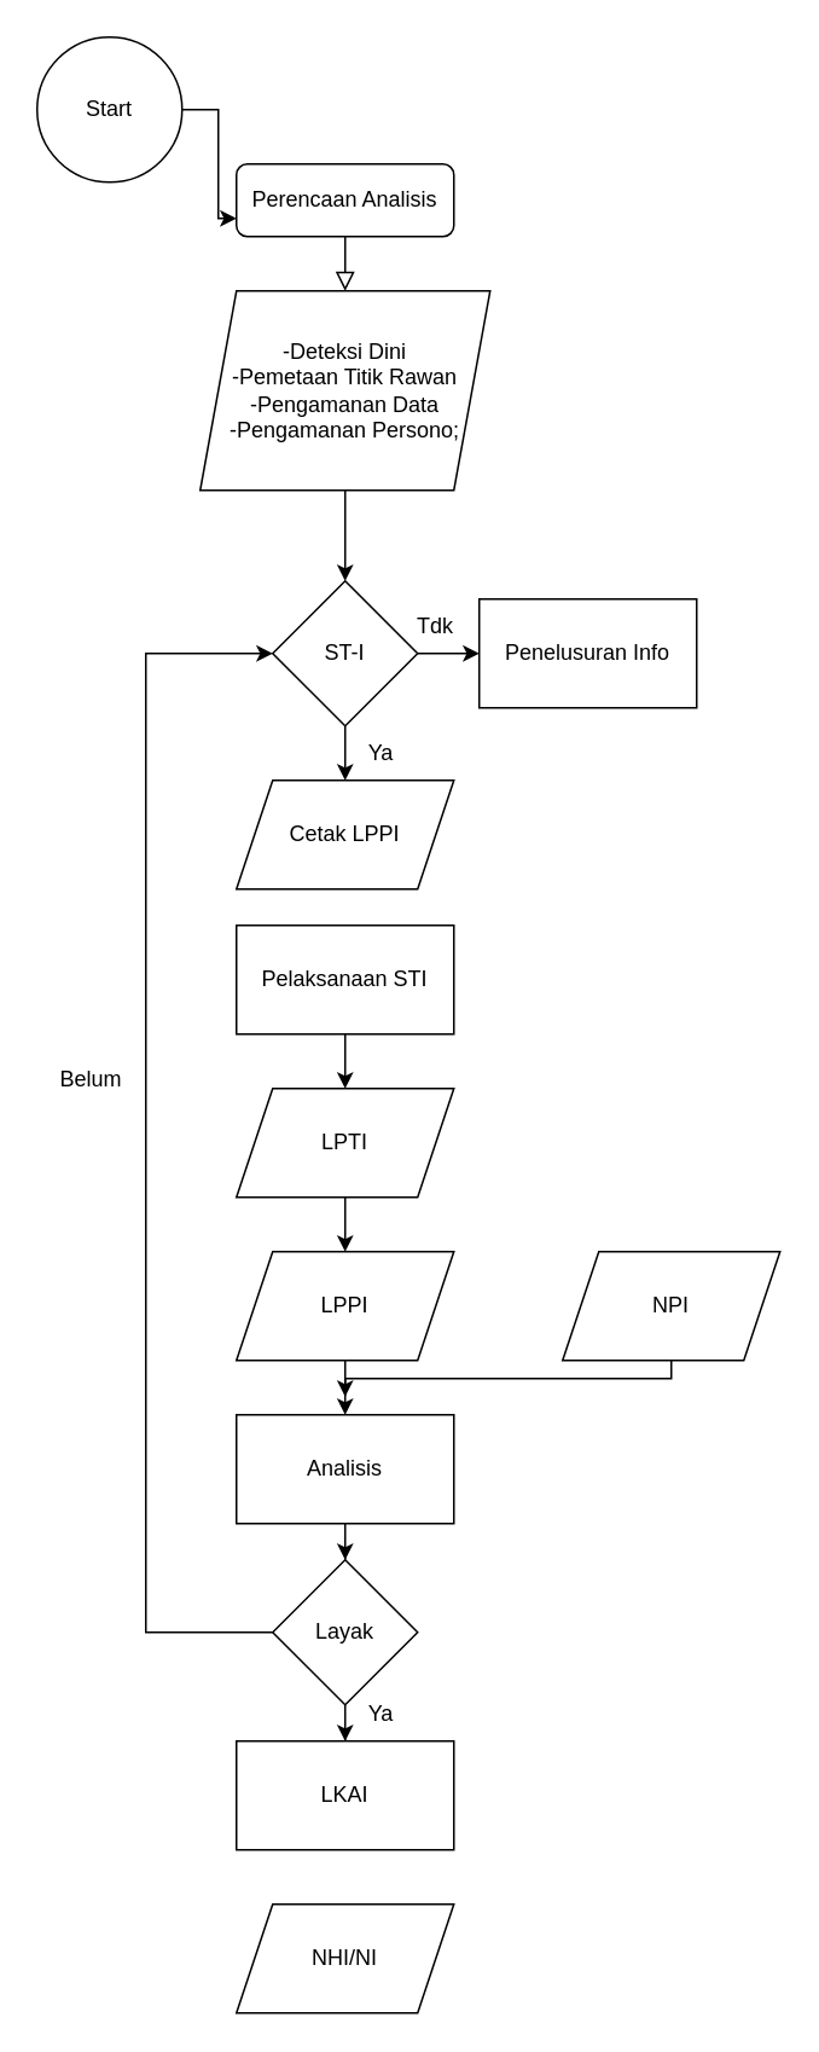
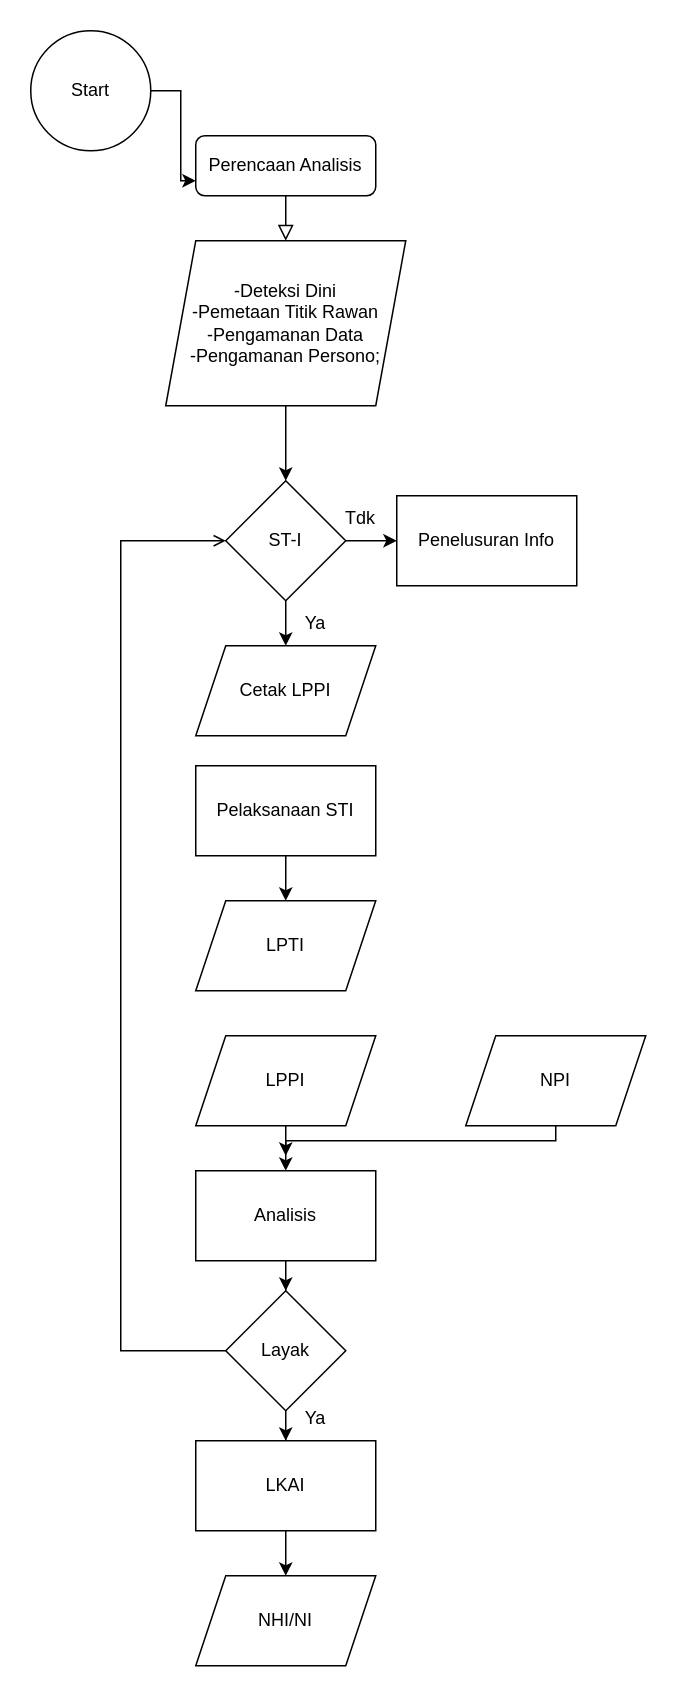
  <mxCell id="0" />
  <mxCell id="1" parent="0" />
  <mxCell id="2" value="" style="rounded=0;html=1;jettySize=auto;orthogonalLoop=1;fontSize=11;endArrow=block;endFill=0;endSize=8;strokeWidth=1;shadow=0;labelBackgroundColor=none;edgeStyle=orthogonalEdgeStyle;" parent="1" source="3" edge="1"><mxGeometry relative="1" as="geometry"><mxPoint x="190" y="160" as="targetPoint" /></mxGeometry></mxCell>
  <mxCell id="3" value="Perencaan Analisis" style="rounded=1;whiteSpace=wrap;html=1;fontSize=12;glass=0;strokeWidth=1;shadow=0;" parent="1" vertex="1"><mxGeometry x="130" y="90" width="120" height="40" as="geometry" /></mxCell>
  <mxCell id="4" style="edgeStyle=orthogonalEdgeStyle;rounded=0;orthogonalLoop=1;jettySize=auto;html=1;entryX=0;entryY=0.75;entryDx=0;entryDy=0;" edge="1" parent="1" source="5" target="3"><mxGeometry relative="1" as="geometry" /></mxCell>
  <mxCell id="5" value="Start" style="ellipse;whiteSpace=wrap;html=1;aspect=fixed;" vertex="1" parent="1"><mxGeometry x="20" y="20" width="80" height="80" as="geometry" /></mxCell>
  <mxCell id="6" value="" style="edgeStyle=orthogonalEdgeStyle;rounded=0;orthogonalLoop=1;jettySize=auto;html=1;" edge="1" parent="1" source="7"><mxGeometry relative="1" as="geometry"><mxPoint x="190" y="320" as="targetPoint" /></mxGeometry></mxCell>
  <mxCell id="7" value="-Deteksi Dini&lt;br&gt;-Pemetaan Titik Rawan&lt;br&gt;-Pengamanan Data&lt;br&gt;-Pengamanan Persono;" style="shape=parallelogram;perimeter=parallelogramPerimeter;whiteSpace=wrap;html=1;fixedSize=1;" vertex="1" parent="1"><mxGeometry x="110" y="160" width="160" height="110" as="geometry" /></mxCell>
  <mxCell id="8" value="" style="edgeStyle=orthogonalEdgeStyle;rounded=0;orthogonalLoop=1;jettySize=auto;html=1;" edge="1" parent="1" source="10" target="11"><mxGeometry relative="1" as="geometry" /></mxCell>
  <mxCell id="9" value="" style="edgeStyle=orthogonalEdgeStyle;rounded=0;orthogonalLoop=1;jettySize=auto;html=1;" edge="1" parent="1" source="10"><mxGeometry relative="1" as="geometry"><mxPoint x="190" y="430" as="targetPoint" /></mxGeometry></mxCell>
  <mxCell id="10" value="ST-I" style="rhombus;whiteSpace=wrap;html=1;" vertex="1" parent="1"><mxGeometry x="150" y="320" width="80" height="80" as="geometry" /></mxCell>
  <mxCell id="11" value="Penelusuran Info" style="whiteSpace=wrap;html=1;" vertex="1" parent="1"><mxGeometry x="264" y="330" width="120" height="60" as="geometry" /></mxCell>
  <mxCell id="12" value="Tdk" style="text;html=1;strokeColor=none;fillColor=none;align=center;verticalAlign=middle;whiteSpace=wrap;rounded=0;" vertex="1" parent="1"><mxGeometry x="210" y="330" width="60" height="30" as="geometry" /></mxCell>
  <mxCell id="13" value="Ya" style="text;html=1;strokeColor=none;fillColor=none;align=center;verticalAlign=middle;whiteSpace=wrap;rounded=0;" vertex="1" parent="1"><mxGeometry x="180" y="400" width="60" height="30" as="geometry" /></mxCell>
  <mxCell id="14" value="Cetak LPPI" style="shape=parallelogram;perimeter=parallelogramPerimeter;whiteSpace=wrap;html=1;fixedSize=1;" vertex="1" parent="1"><mxGeometry x="130" y="430" width="120" height="60" as="geometry" /></mxCell>
  <mxCell id="15" value="" style="edgeStyle=orthogonalEdgeStyle;rounded=0;orthogonalLoop=1;jettySize=auto;html=1;" edge="1" parent="1" source="16"><mxGeometry relative="1" as="geometry"><mxPoint x="190" y="600" as="targetPoint" /></mxGeometry></mxCell>
  <mxCell id="16" value="Pelaksanaan STI" style="whiteSpace=wrap;html=1;" vertex="1" parent="1"><mxGeometry x="130" y="510" width="120" height="60" as="geometry" /></mxCell>
- <mxCell id="17" value="" style="edgeStyle=orthogonalEdgeStyle;rounded=0;orthogonalLoop=1;jettySize=auto;html=1;" edge="1" parent="1" source="18" target="20"><mxGeometry relative="1" as="geometry" /></mxCell>
  <mxCell id="18" value="LPTI" style="shape=parallelogram;perimeter=parallelogramPerimeter;whiteSpace=wrap;html=1;fixedSize=1;" vertex="1" parent="1"><mxGeometry x="130" y="600" width="120" height="60" as="geometry" /></mxCell>
  <mxCell id="19" value="" style="edgeStyle=orthogonalEdgeStyle;rounded=0;orthogonalLoop=1;jettySize=auto;html=1;" edge="1" parent="1" source="20"><mxGeometry relative="1" as="geometry"><mxPoint x="190" y="780" as="targetPoint" /></mxGeometry></mxCell>
  <mxCell id="20" value="LPPI" style="shape=parallelogram;perimeter=parallelogramPerimeter;whiteSpace=wrap;html=1;fixedSize=1;" vertex="1" parent="1"><mxGeometry x="130" y="690" width="120" height="60" as="geometry" /></mxCell>
  <mxCell id="21" style="edgeStyle=orthogonalEdgeStyle;rounded=0;orthogonalLoop=1;jettySize=auto;html=1;entryX=0.5;entryY=0;entryDx=0;entryDy=0;" edge="1" parent="1" source="22"><mxGeometry relative="1" as="geometry"><mxPoint x="190" y="770" as="targetPoint" /><Array as="points"><mxPoint x="370" y="760" /><mxPoint x="190" y="760" /></Array></mxGeometry></mxCell>
  <mxCell id="22" value="NPI" style="shape=parallelogram;perimeter=parallelogramPerimeter;whiteSpace=wrap;html=1;fixedSize=1;" vertex="1" parent="1"><mxGeometry x="310" y="690" width="120" height="60" as="geometry" /></mxCell>
  <mxCell id="23" value="" style="edgeStyle=orthogonalEdgeStyle;rounded=0;orthogonalLoop=1;jettySize=auto;html=1;" edge="1" parent="1" source="24" target="27"><mxGeometry relative="1" as="geometry" /></mxCell>
  <mxCell id="24" value="Analisis" style="rounded=0;whiteSpace=wrap;html=1;" vertex="1" parent="1"><mxGeometry x="130" y="780" width="120" height="60" as="geometry" /></mxCell>
  <mxCell id="25" value="" style="edgeStyle=orthogonalEdgeStyle;rounded=0;orthogonalLoop=1;jettySize=auto;html=1;" edge="1" parent="1" source="27" target="29"><mxGeometry relative="1" as="geometry" /></mxCell>
- <mxCell id="26" style="edgeStyle=orthogonalEdgeStyle;rounded=0;orthogonalLoop=1;jettySize=auto;html=1;entryX=0;entryY=0.5;entryDx=0;entryDy=0;" edge="1" parent="1" source="27" target="10"><mxGeometry relative="1" as="geometry"><Array as="points"><mxPoint x="80" y="900" /><mxPoint x="80" y="360" /></Array></mxGeometry></mxCell>
+ <mxCell id="26" style="edgeStyle=orthogonalEdgeStyle;rounded=0;orthogonalLoop=1;jettySize=auto;html=1;entryX=0;entryY=0.5;entryDx=0;entryDy=0;endArrow=open;" edge="1" parent="1" source="27" target="10"><mxGeometry relative="1" as="geometry"><Array as="points"><mxPoint x="80" y="900" /><mxPoint x="80" y="360" /></Array></mxGeometry></mxCell>
  <mxCell id="27" value="Layak" style="rhombus;whiteSpace=wrap;html=1;" vertex="1" parent="1"><mxGeometry x="150" y="860" width="80" height="80" as="geometry" /></mxCell>
+ <mxCell id="28" value="" style="edgeStyle=orthogonalEdgeStyle;rounded=0;orthogonalLoop=1;jettySize=auto;html=1;" edge="1" parent="1" source="29" target="32"><mxGeometry relative="1" as="geometry" /></mxCell>
  <mxCell id="29" value="LKAI" style="whiteSpace=wrap;html=1;" vertex="1" parent="1"><mxGeometry x="130" y="960" width="120" height="60" as="geometry" /></mxCell>
- <mxCell id="30" value="Belum" style="text;html=1;strokeColor=none;fillColor=none;align=center;verticalAlign=middle;whiteSpace=wrap;rounded=0;" vertex="1" parent="1"><mxGeometry x="20" y="580" width="60" height="30" as="geometry" /></mxCell>
  <mxCell id="31" value="Ya" style="text;html=1;strokeColor=none;fillColor=none;align=center;verticalAlign=middle;whiteSpace=wrap;rounded=0;" vertex="1" parent="1"><mxGeometry x="180" y="930" width="60" height="30" as="geometry" /></mxCell>
  <mxCell id="32" value="NHI/NI" style="shape=parallelogram;perimeter=parallelogramPerimeter;whiteSpace=wrap;html=1;fixedSize=1;" vertex="1" parent="1"><mxGeometry x="130" y="1050" width="120" height="60" as="geometry" /></mxCell>
